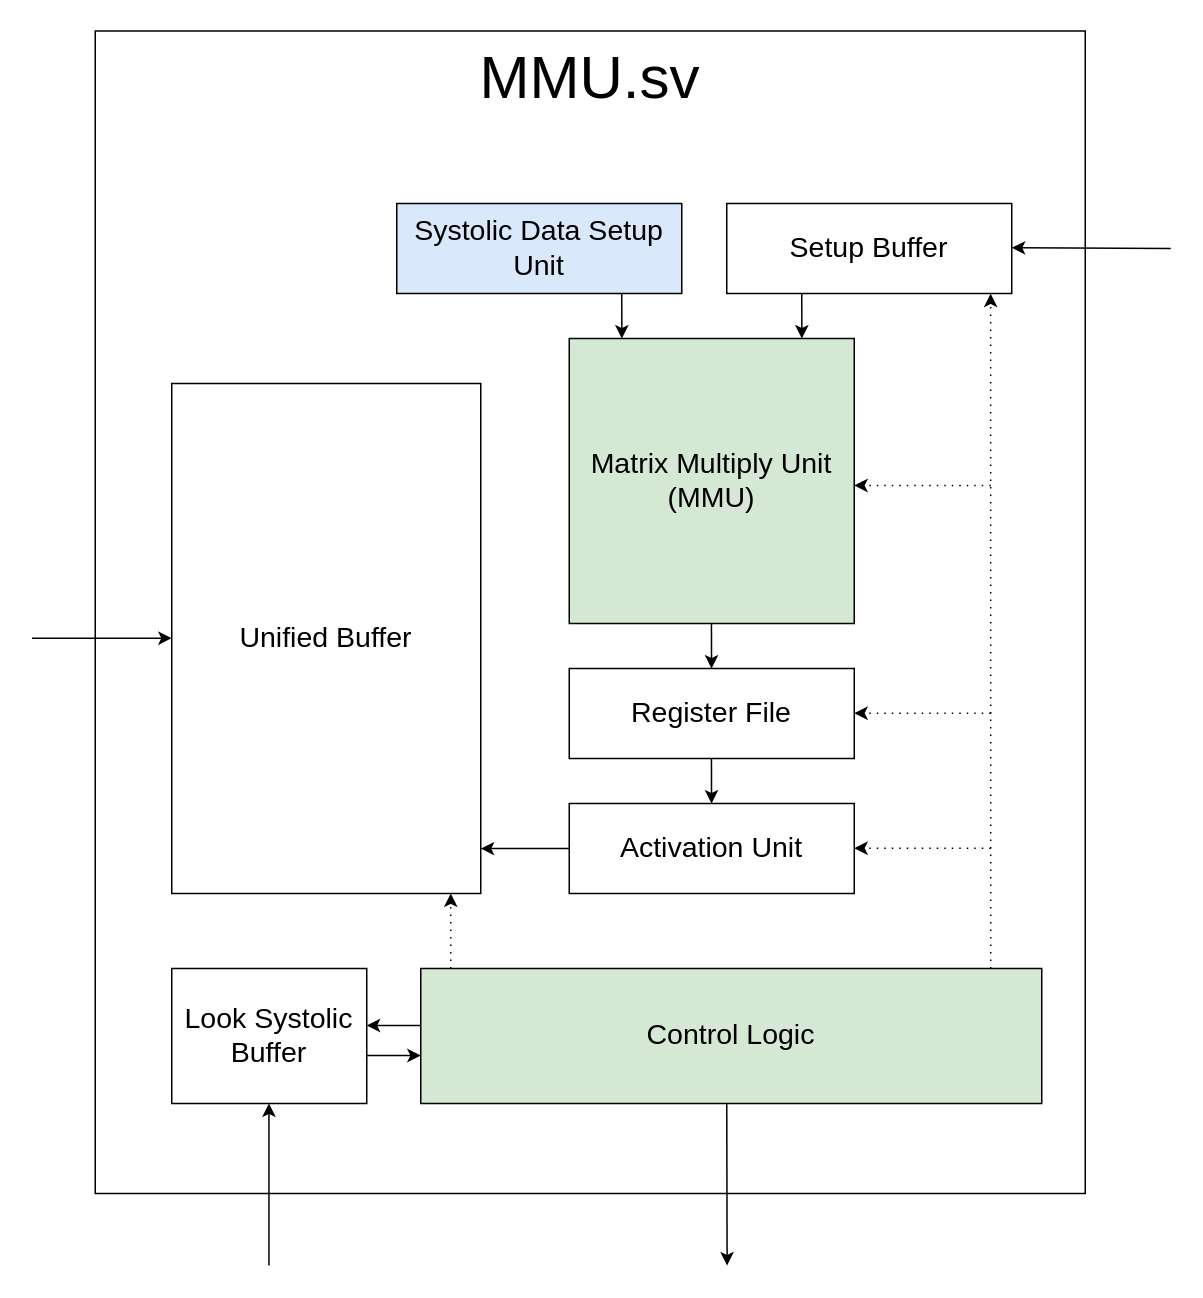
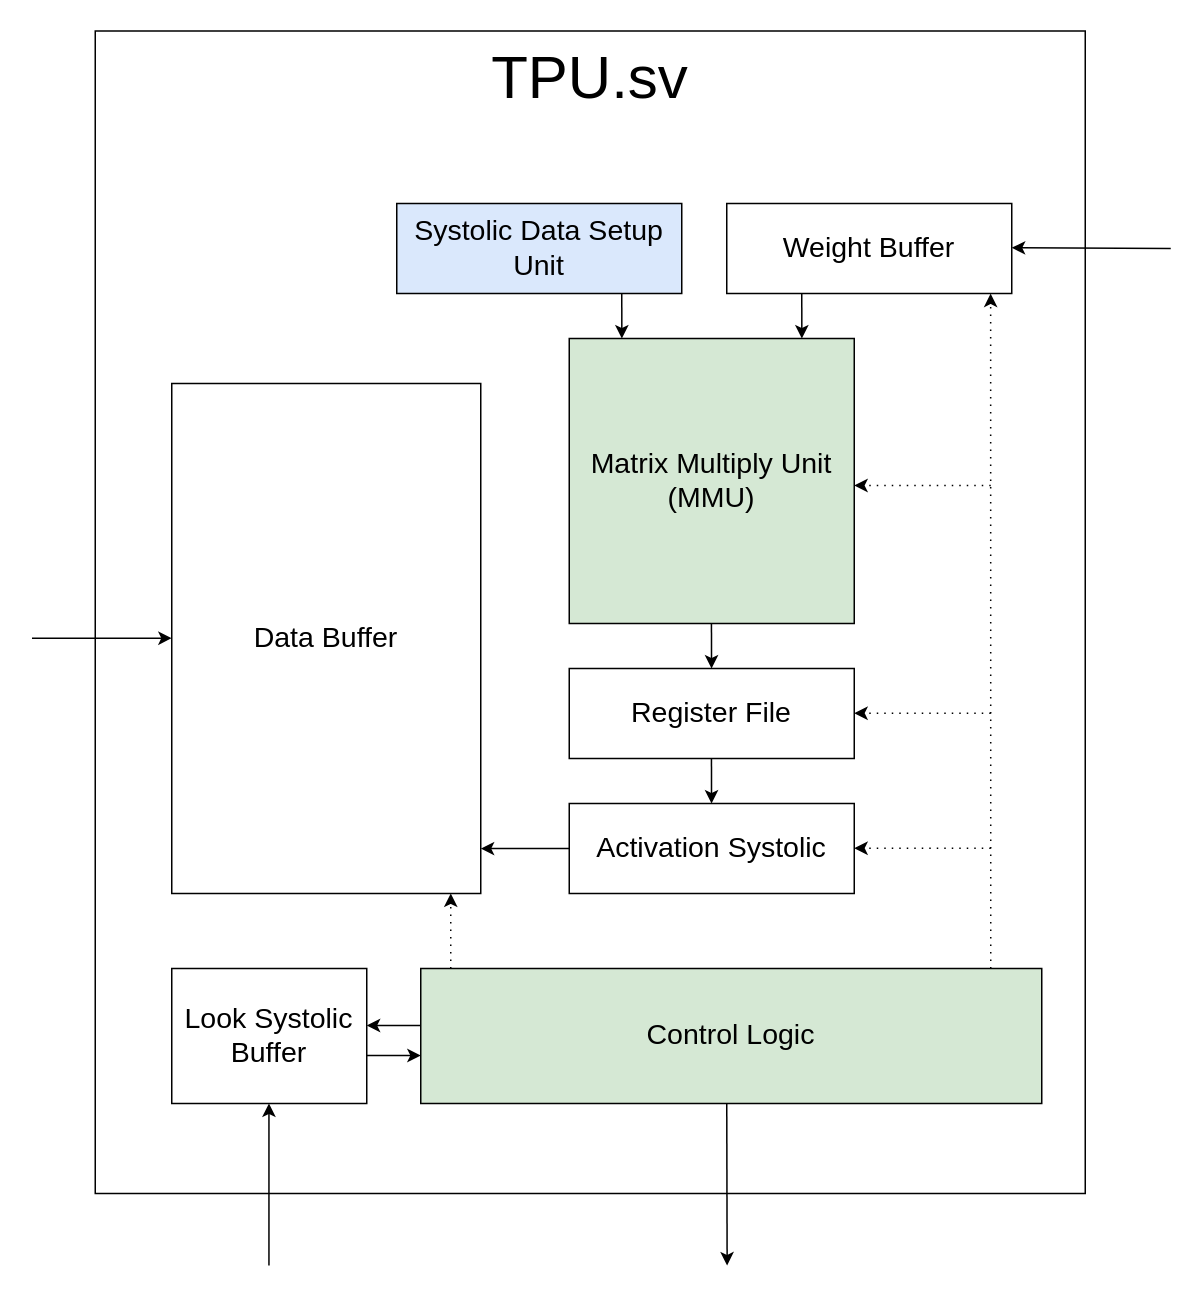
  <mxCell id="0" />
  <mxCell id="1" parent="0" />
- <mxCell id="2" value="MMU.sv" style="rounded=0;whiteSpace=wrap;html=1;verticalAlign=top;fontSize=40;" vertex="1" parent="1"><mxGeometry x="63" y="20" width="660" height="775" as="geometry" /></mxCell>
+ <mxCell id="2" value="TPU.sv" style="rounded=0;whiteSpace=wrap;html=1;verticalAlign=top;fontSize=40;" vertex="1" parent="1"><mxGeometry x="63" y="20" width="660" height="775" as="geometry" /></mxCell>
  <mxCell id="3" value="&lt;font style=&quot;font-size: 19px;&quot;&gt;Matrix Multiply Unit (MMU)&lt;/font&gt;" style="rounded=0;whiteSpace=wrap;html=1;fillColor=#d5e8d4;" vertex="1" parent="1"><mxGeometry x="379" y="225" width="190" height="190" as="geometry" /></mxCell>
  <mxCell id="4" value="&lt;font style=&quot;font-size: 19px;&quot;&gt;Register File&lt;/font&gt;" style="rounded=0;whiteSpace=wrap;html=1;" vertex="1" parent="1"><mxGeometry x="379" y="445" width="190" height="60" as="geometry" /></mxCell>
- <mxCell id="5" value="&lt;font style=&quot;font-size: 19px;&quot;&gt;Activation Unit&lt;/font&gt;" style="rounded=0;whiteSpace=wrap;html=1;" vertex="1" parent="1"><mxGeometry x="379" y="535" width="190" height="60" as="geometry" /></mxCell>
- <mxCell id="6" value="&lt;font style=&quot;font-size: 19px;&quot;&gt;Setup Buffer&lt;/font&gt;" style="rounded=0;whiteSpace=wrap;html=1;" vertex="1" parent="1"><mxGeometry x="484" y="135" width="190" height="60" as="geometry" /></mxCell>
+ <mxCell id="5" value="&lt;font style=&quot;font-size: 19px;&quot;&gt;Activation Systolic&lt;/font&gt;" style="rounded=0;whiteSpace=wrap;html=1;" vertex="1" parent="1"><mxGeometry x="379" y="535" width="190" height="60" as="geometry" /></mxCell>
+ <mxCell id="6" value="&lt;font style=&quot;font-size: 19px;&quot;&gt;Weight Buffer&lt;/font&gt;" style="rounded=0;whiteSpace=wrap;html=1;" vertex="1" parent="1"><mxGeometry x="484" y="135" width="190" height="60" as="geometry" /></mxCell>
  <mxCell id="7" value="&lt;font style=&quot;font-size: 19px;&quot;&gt;Systolic Data Setup Unit&lt;/font&gt;" style="rounded=0;whiteSpace=wrap;html=1;fillColor=#dae8fc;" vertex="1" parent="1"><mxGeometry x="264" y="135" width="190" height="60" as="geometry" /></mxCell>
- <mxCell id="8" value="&lt;font style=&quot;font-size: 19px;&quot;&gt;Unified Buffer&lt;/font&gt;" style="rounded=0;whiteSpace=wrap;html=1;" vertex="1" parent="1"><mxGeometry x="114" y="255" width="206" height="340" as="geometry" /></mxCell>
+ <mxCell id="8" value="&lt;font style=&quot;font-size: 19px;&quot;&gt;Data Buffer&lt;/font&gt;" style="rounded=0;whiteSpace=wrap;html=1;" vertex="1" parent="1"><mxGeometry x="114" y="255" width="206" height="340" as="geometry" /></mxCell>
  <mxCell id="9" value="&lt;font style=&quot;font-size: 19px;&quot;&gt;Control Logic&lt;/font&gt;" style="rounded=0;whiteSpace=wrap;html=1;fillColor=#d5e8d4;" vertex="1" parent="1"><mxGeometry x="280" y="645" width="414" height="90" as="geometry" /></mxCell>
  <mxCell id="10" value="&lt;font style=&quot;font-size: 19px;&quot;&gt;Look Systolic Buffer&lt;/font&gt;" style="rounded=0;whiteSpace=wrap;html=1;" vertex="1" parent="1"><mxGeometry x="114" y="645" width="130" height="90" as="geometry" /></mxCell>
  <mxCell id="11" value="" style="endArrow=classic;html=1;rounded=0;entryX=0.132;entryY=0;entryDx=0;entryDy=0;entryPerimeter=0;" edge="1" parent="1"><mxGeometry width="50" height="50" relative="1" as="geometry"><mxPoint x="414" y="195" as="sourcePoint" /><mxPoint x="414.08" y="225" as="targetPoint" /></mxGeometry></mxCell>
  <mxCell id="12" value="" style="endArrow=classic;html=1;rounded=0;entryX=0.132;entryY=0;entryDx=0;entryDy=0;entryPerimeter=0;" edge="1" parent="1"><mxGeometry width="50" height="50" relative="1" as="geometry"><mxPoint x="534" y="195" as="sourcePoint" /><mxPoint x="534.08" y="225" as="targetPoint" /></mxGeometry></mxCell>
  <mxCell id="13" value="" style="endArrow=classic;html=1;rounded=0;entryX=0.132;entryY=0;entryDx=0;entryDy=0;entryPerimeter=0;" edge="1" parent="1"><mxGeometry width="50" height="50" relative="1" as="geometry"><mxPoint x="473.8" y="415" as="sourcePoint" /><mxPoint x="473.88" y="445" as="targetPoint" /></mxGeometry></mxCell>
  <mxCell id="14" value="" style="endArrow=classic;html=1;rounded=0;entryX=0.132;entryY=0;entryDx=0;entryDy=0;entryPerimeter=0;" edge="1" parent="1"><mxGeometry width="50" height="50" relative="1" as="geometry"><mxPoint x="473.8" y="505" as="sourcePoint" /><mxPoint x="473.88" y="535" as="targetPoint" /></mxGeometry></mxCell>
  <mxCell id="15" value="" style="endArrow=classic;html=1;rounded=0;entryX=1;entryY=0.912;entryDx=0;entryDy=0;entryPerimeter=0;" edge="1" parent="1" target="8"><mxGeometry width="50" height="50" relative="1" as="geometry"><mxPoint x="379" y="565" as="sourcePoint" /><mxPoint x="429" y="515" as="targetPoint" /></mxGeometry></mxCell>
  <mxCell id="16" value="" style="endArrow=classic;html=1;rounded=0;" edge="1" parent="1"><mxGeometry width="50" height="50" relative="1" as="geometry"><mxPoint x="178.8" y="843" as="sourcePoint" /><mxPoint x="178.8" y="735" as="targetPoint" /></mxGeometry></mxCell>
  <mxCell id="17" value="" style="endArrow=classic;html=1;rounded=0;" edge="1" parent="1"><mxGeometry width="50" height="50" relative="1" as="geometry"><mxPoint x="20.83" y="424.8" as="sourcePoint" /><mxPoint x="114" y="424.8" as="targetPoint" /></mxGeometry></mxCell>
  <mxCell id="18" value="" style="endArrow=classic;html=1;rounded=0;" edge="1" parent="1"><mxGeometry width="50" height="50" relative="1" as="geometry"><mxPoint x="780" y="165" as="sourcePoint" /><mxPoint x="674" y="164.5" as="targetPoint" /></mxGeometry></mxCell>
  <mxCell id="19" value="" style="endArrow=classic;html=1;rounded=0;" edge="1" parent="1"><mxGeometry width="50" height="50" relative="1" as="geometry"><mxPoint x="484" y="735" as="sourcePoint" /><mxPoint x="484.25" y="843" as="targetPoint" /></mxGeometry></mxCell>
  <mxCell id="20" value="" style="endArrow=classic;html=1;rounded=0;strokeWidth=1;endSize=6;sourcePerimeterSpacing=0;startSize=6;" edge="1" parent="1"><mxGeometry width="50" height="50" relative="1" as="geometry"><mxPoint x="280" y="683" as="sourcePoint" /><mxPoint x="244" y="683" as="targetPoint" /></mxGeometry></mxCell>
  <mxCell id="21" value="" style="endArrow=classic;html=1;rounded=0;strokeWidth=1;endSize=6;sourcePerimeterSpacing=0;startSize=6;" edge="1" parent="1"><mxGeometry width="50" height="50" relative="1" as="geometry"><mxPoint x="244" y="702.996" as="sourcePoint" /><mxPoint x="280" y="702.996" as="targetPoint" /></mxGeometry></mxCell>
  <mxCell id="22" value="" style="endArrow=classic;html=1;rounded=0;entryX=0.926;entryY=1.001;entryDx=0;entryDy=0;entryPerimeter=0;dashed=1;dashPattern=1 4;" edge="1" parent="1" target="6"><mxGeometry width="50" height="50" relative="1" as="geometry"><mxPoint x="660" y="645" as="sourcePoint" /><mxPoint x="710" y="595" as="targetPoint" /></mxGeometry></mxCell>
  <mxCell id="23" value="" style="endArrow=classic;html=1;rounded=0;dashed=1;dashPattern=1 4;" edge="1" parent="1"><mxGeometry width="50" height="50" relative="1" as="geometry"><mxPoint x="660" y="323" as="sourcePoint" /><mxPoint x="569" y="323" as="targetPoint" /></mxGeometry></mxCell>
  <mxCell id="24" value="" style="endArrow=classic;html=1;rounded=0;dashed=1;dashPattern=1 4;" edge="1" parent="1"><mxGeometry width="50" height="50" relative="1" as="geometry"><mxPoint x="660" y="474.8" as="sourcePoint" /><mxPoint x="569" y="474.8" as="targetPoint" /></mxGeometry></mxCell>
  <mxCell id="25" value="" style="endArrow=classic;html=1;rounded=0;dashed=1;dashPattern=1 4;" edge="1" parent="1"><mxGeometry width="50" height="50" relative="1" as="geometry"><mxPoint x="660" y="564.8" as="sourcePoint" /><mxPoint x="569" y="564.8" as="targetPoint" /></mxGeometry></mxCell>
  <mxCell id="26" value="" style="endArrow=classic;html=1;rounded=0;dashed=1;dashPattern=1 4;" edge="1" parent="1"><mxGeometry width="50" height="50" relative="1" as="geometry"><mxPoint x="300" y="645" as="sourcePoint" /><mxPoint x="300" y="595" as="targetPoint" /></mxGeometry></mxCell>
